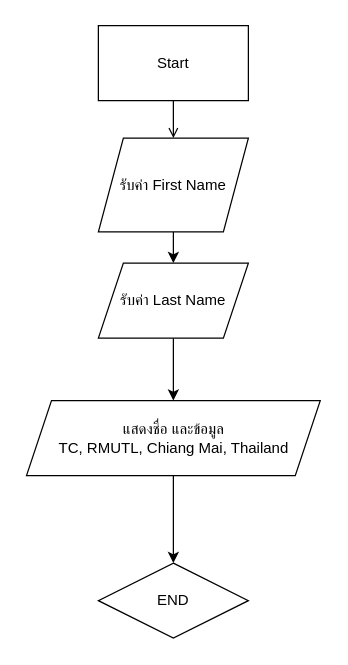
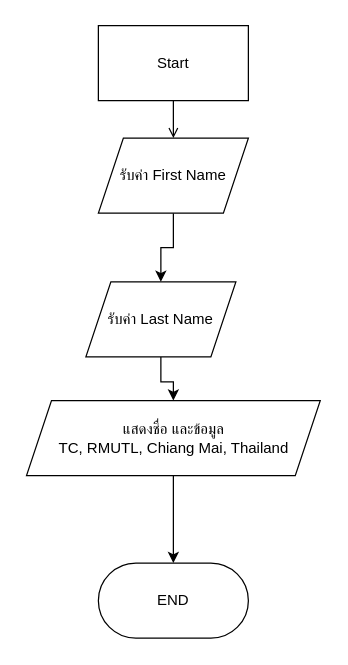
  <mxCell id="0" />
  <mxCell id="1" parent="0" />
  <mxCell id="2" value="" style="edgeStyle=orthogonalEdgeStyle;rounded=0;orthogonalLoop=1;jettySize=auto;html=1;endArrow=open;" edge="1" parent="1" source="3" target="6"><mxGeometry relative="1" as="geometry" /></mxCell>
  <mxCell id="3" value="Start" style="whiteSpace=wrap;html=1;arcSize=50;rounded=0;" vertex="1" parent="1"><mxGeometry x="78" y="20" width="120" height="60" as="geometry" /></mxCell>
- <mxCell id="4" value="END" style="rhombus;whiteSpace=wrap;html=1;arcSize=50;" vertex="1" parent="1"><mxGeometry x="78" y="450" width="120" height="60" as="geometry" /></mxCell>
+ <mxCell id="4" value="END" style="rounded=1;whiteSpace=wrap;html=1;arcSize=50;" vertex="1" parent="1"><mxGeometry x="78" y="450" width="120" height="60" as="geometry" /></mxCell>
  <mxCell id="5" value="" style="edgeStyle=orthogonalEdgeStyle;rounded=0;orthogonalLoop=1;jettySize=auto;html=1;" edge="1" parent="1" source="6" target="8"><mxGeometry relative="1" as="geometry" /></mxCell>
- <mxCell id="6" value="รับค่า&amp;nbsp;First Name" style="shape=parallelogram;perimeter=parallelogramPerimeter;whiteSpace=wrap;html=1;fixedSize=1;" vertex="1" parent="1"><mxGeometry x="78" y="110" width="120" height="75" as="geometry" /></mxCell>
+ <mxCell id="6" value="รับค่า&amp;nbsp;First Name" style="shape=parallelogram;perimeter=parallelogramPerimeter;whiteSpace=wrap;html=1;fixedSize=1;" vertex="1" parent="1"><mxGeometry x="78" y="110" width="120" height="60" as="geometry" /></mxCell>
  <mxCell id="7" value="" style="edgeStyle=orthogonalEdgeStyle;rounded=0;orthogonalLoop=1;jettySize=auto;html=1;" edge="1" parent="1" source="8" target="10"><mxGeometry relative="1" as="geometry" /></mxCell>
- <mxCell id="8" value="รับค่า Last Name" style="shape=parallelogram;perimeter=parallelogramPerimeter;whiteSpace=wrap;html=1;fixedSize=1;" vertex="1" parent="1"><mxGeometry x="78" y="210" width="120" height="60" as="geometry" /></mxCell>
+ <mxCell id="8" value="รับค่า Last Name" style="shape=parallelogram;perimeter=parallelogramPerimeter;whiteSpace=wrap;html=1;fixedSize=1;" vertex="1" parent="1"><mxGeometry x="68" y="225" width="120" height="60" as="geometry" /></mxCell>
  <mxCell id="9" value="" style="edgeStyle=orthogonalEdgeStyle;rounded=0;orthogonalLoop=1;jettySize=auto;html=1;" edge="1" parent="1" source="10" target="4"><mxGeometry relative="1" as="geometry" /></mxCell>
  <mxCell id="10" value="แสดงชื่อ&amp;nbsp;&lt;span style=&quot;background-color: initial;&quot;&gt;และข้อมูล&lt;/span&gt;&lt;div&gt;&lt;span style=&quot;background-color: initial;&quot;&gt;TC, RMUTL, Chiang Mai, Thailand&lt;/span&gt;&lt;/div&gt;" style="shape=parallelogram;perimeter=parallelogramPerimeter;whiteSpace=wrap;html=1;fixedSize=1;" vertex="1" parent="1"><mxGeometry x="20.5" y="320" width="235" height="60" as="geometry" /></mxCell>
